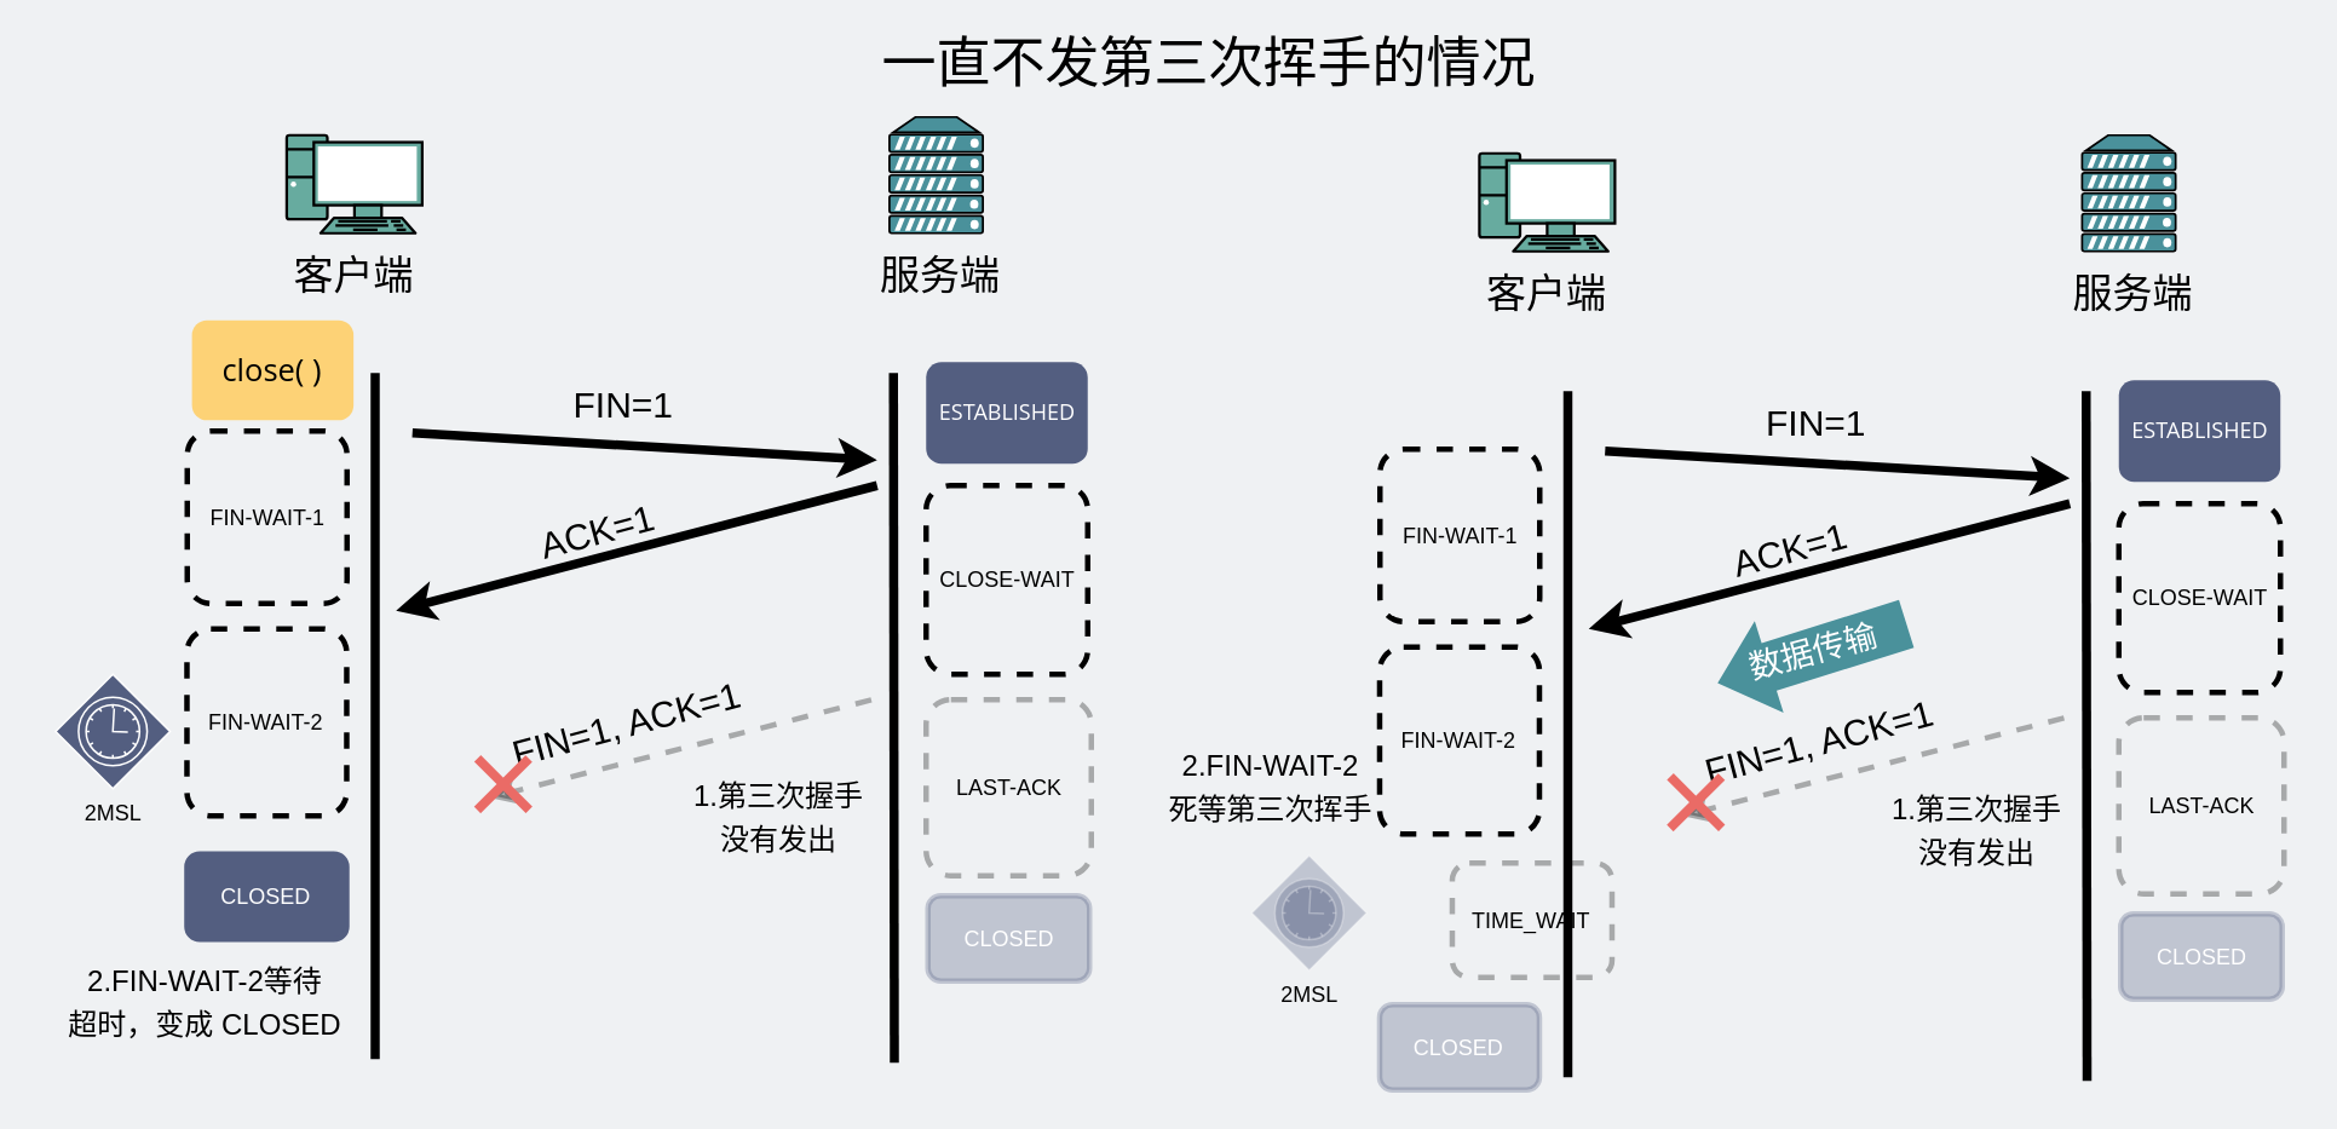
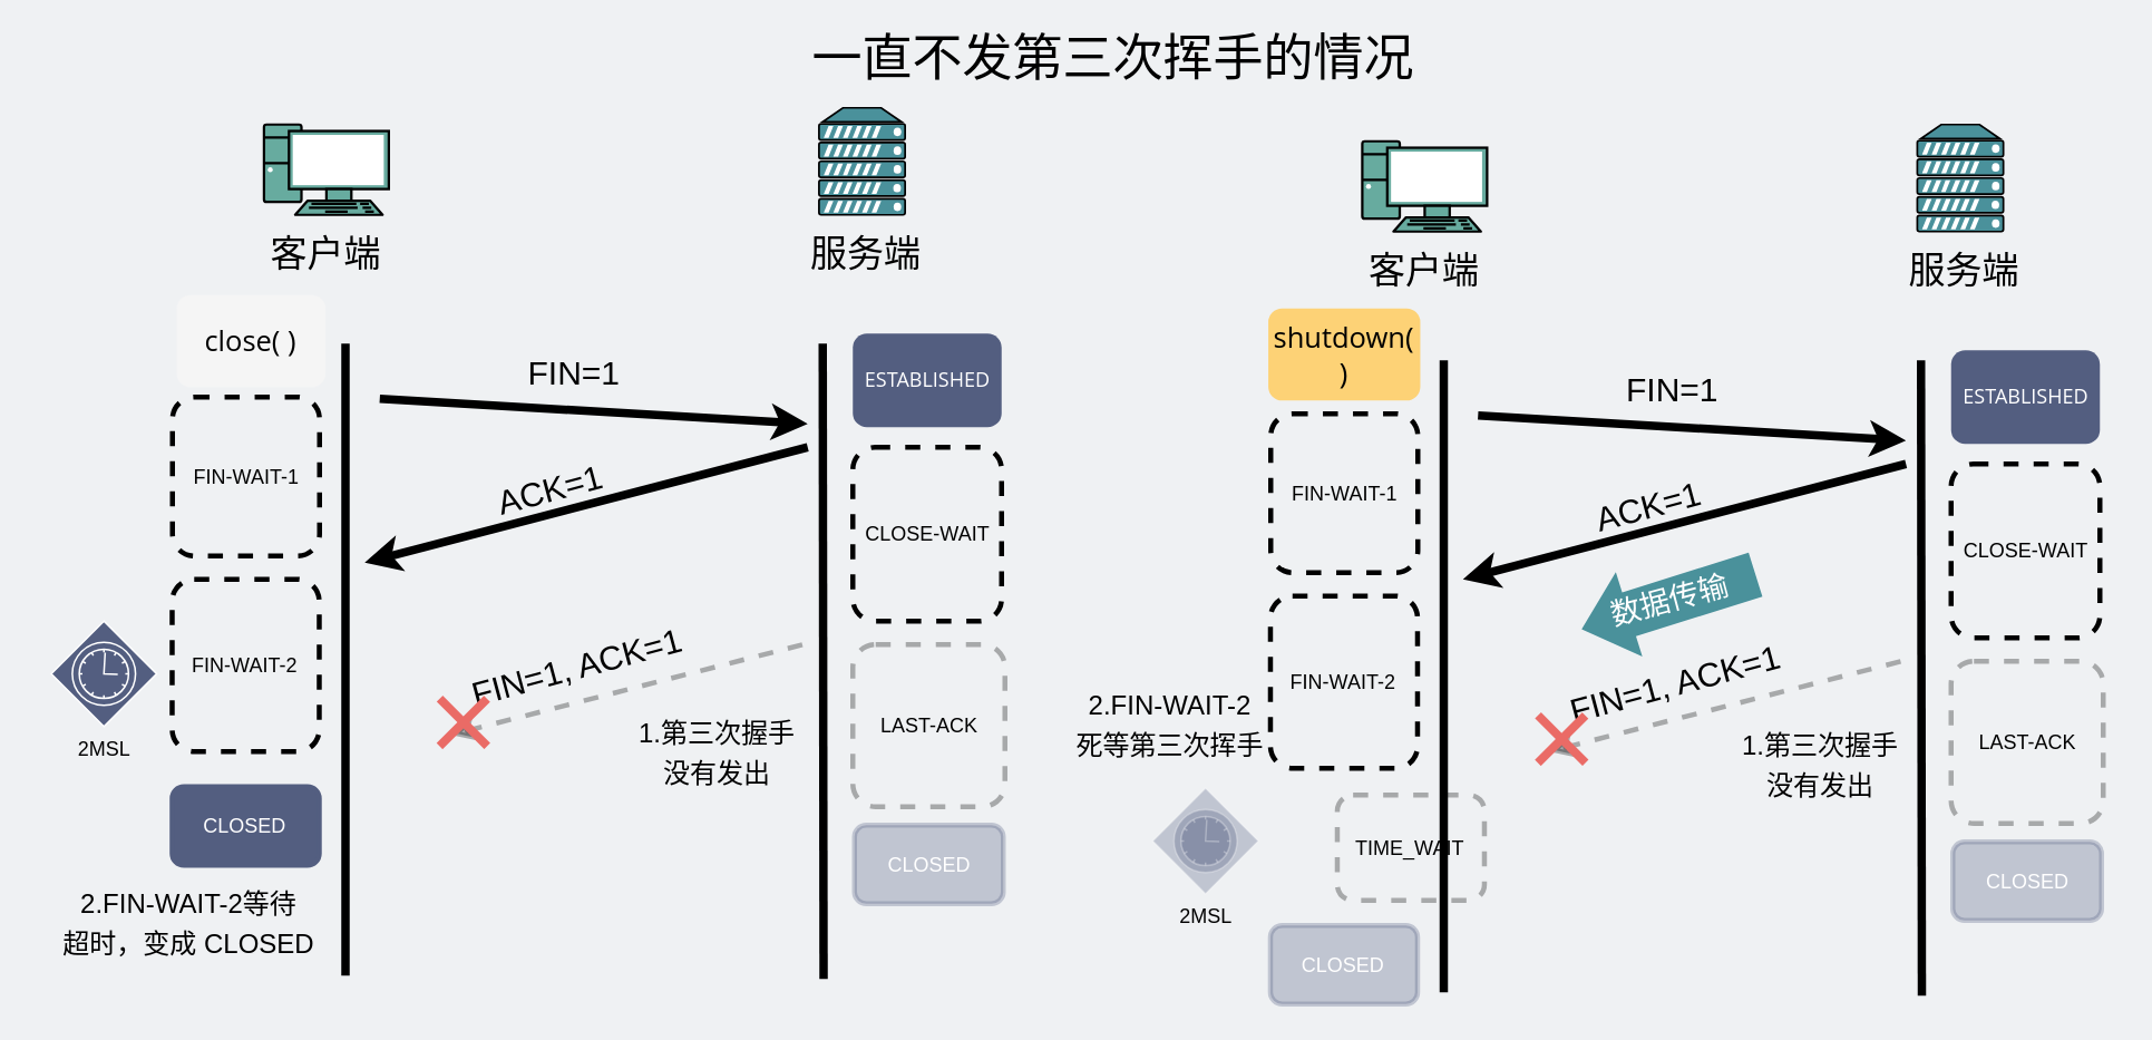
  <mxCell id="0" />
  <mxCell id="1" parent="0" />
  <mxCell id="2" value="" style="fontColor=#0066CC;verticalAlign=top;verticalLabelPosition=bottom;labelPosition=center;align=center;html=1;outlineConnect=0;gradientColor=none;gradientDirection=north;strokeWidth=2;shape=mxgraph.networks.pc;fillColor=#67AB9F;fontSize=30;" parent="1" vertex="1"><mxGeometry x="157.27" y="74" width="74.65" height="54" as="geometry" /></mxCell>
  <mxCell id="3" value="客户端" style="text;html=1;strokeColor=none;fillColor=none;align=center;verticalAlign=middle;whiteSpace=wrap;rounded=0;fontSize=22;" parent="1" vertex="1"><mxGeometry x="105.09" y="142" width="179" height="20" as="geometry" /></mxCell>
  <mxCell id="4" value="" style="fontColor=#0066CC;verticalAlign=top;verticalLabelPosition=bottom;labelPosition=center;align=center;html=1;outlineConnect=0;gradientColor=none;gradientDirection=north;strokeWidth=2;shape=mxgraph.networks.server;fillColor=#4A919B;" parent="1" vertex="1"><mxGeometry x="489.27" y="64" width="51.5" height="64" as="geometry" /></mxCell>
  <mxCell id="5" value="服务端" style="text;html=1;strokeColor=none;fillColor=none;align=center;verticalAlign=middle;whiteSpace=wrap;rounded=0;fontSize=22;" parent="1" vertex="1"><mxGeometry x="428.27" y="142" width="179" height="20" as="geometry" /></mxCell>
  <mxCell id="6" value="&lt;span style=&quot;font-size: 30px&quot;&gt;一直不发第三次挥手的情况&lt;/span&gt;" style="text;html=1;strokeColor=none;fillColor=none;align=center;verticalAlign=middle;whiteSpace=wrap;rounded=0;" parent="1" vertex="1"><mxGeometry x="467.5" y="20" width="395" height="28" as="geometry" /></mxCell>
  <mxCell id="7" value="" style="endArrow=none;html=1;strokeWidth=5;" parent="1" edge="1"><mxGeometry width="50" height="50" relative="1" as="geometry"><mxPoint x="206" y="583" as="sourcePoint" /><mxPoint x="206" y="205" as="targetPoint" /></mxGeometry></mxCell>
  <mxCell id="8" value="" style="endArrow=classic;html=1;strokeWidth=5;fontSize=20;" parent="1" edge="1"><mxGeometry width="50" height="50" relative="1" as="geometry"><mxPoint x="226.5" y="238" as="sourcePoint" /><mxPoint x="482.5" y="253" as="targetPoint" /></mxGeometry></mxCell>
  <mxCell id="9" value="FIN=1" style="text;html=1;strokeColor=none;fillColor=none;align=center;verticalAlign=middle;whiteSpace=wrap;rounded=0;fontSize=20;" parent="1" vertex="1"><mxGeometry x="296.5" y="211" width="92" height="21" as="geometry" /></mxCell>
  <mxCell id="10" value="" style="endArrow=none;html=1;strokeWidth=5;startArrow=classic;startFill=1;endFill=0;" parent="1" edge="1"><mxGeometry width="50" height="50" relative="1" as="geometry"><mxPoint x="217.5" y="336" as="sourcePoint" /><mxPoint x="482.5" y="267" as="targetPoint" /></mxGeometry></mxCell>
  <mxCell id="11" value="FIN-WAIT-1" style="rounded=1;whiteSpace=wrap;html=1;strokeColor=#000000;fillColor=none;dashed=1;strokeWidth=3;" parent="1" vertex="1"><mxGeometry x="102.5" y="237" width="88" height="95" as="geometry" /></mxCell>
  <mxCell id="12" value="&lt;span style=&quot;font-family: &amp;quot;open sans&amp;quot; , &amp;quot;clear sans&amp;quot; , &amp;quot;helvetica neue&amp;quot; , &amp;quot;helvetica&amp;quot; , &amp;quot;arial&amp;quot; , sans-serif&quot;&gt;&lt;font style=&quot;font-size: 12px&quot;&gt;ESTABLISHED&lt;/font&gt;&lt;/span&gt;" style="rounded=1;whiteSpace=wrap;html=1;dashed=1;strokeWidth=3;strokeColor=none;fillColor=#535E80;fontColor=#FFFFFF;" parent="1" vertex="1"><mxGeometry x="509.5" y="199" width="89" height="56" as="geometry" /></mxCell>
  <mxCell id="13" value="&lt;span&gt;CLOSE-WAIT&lt;/span&gt;" style="rounded=1;whiteSpace=wrap;html=1;strokeColor=#000000;dashed=1;strokeWidth=3;fillColor=none;" parent="1" vertex="1"><mxGeometry x="509.5" y="267" width="89" height="104" as="geometry" /></mxCell>
  <mxCell id="14" value="LAST-ACK" style="rounded=1;whiteSpace=wrap;html=1;strokeColor=#000000;fillColor=none;dashed=1;strokeWidth=3;opacity=30;" parent="1" vertex="1"><mxGeometry x="509.5" y="385" width="91" height="97" as="geometry" /></mxCell>
  <mxCell id="15" value="FIN-WAIT-2" style="rounded=1;whiteSpace=wrap;html=1;strokeColor=#000000;dashed=1;strokeWidth=3;fillColor=none;" parent="1" vertex="1"><mxGeometry x="102.32" y="346" width="88" height="103" as="geometry" /></mxCell>
  <mxCell id="16" value="ACK=1" style="text;html=1;strokeColor=none;fillColor=none;align=center;verticalAlign=middle;whiteSpace=wrap;rounded=0;fontSize=20;rotation=-15;" parent="1" vertex="1"><mxGeometry x="194.09" y="275.92" width="269" height="32" as="geometry" /></mxCell>
  <mxCell id="17" value="" style="endArrow=none;html=1;strokeWidth=5;" parent="1" edge="1"><mxGeometry width="50" height="50" relative="1" as="geometry"><mxPoint x="492" y="585" as="sourcePoint" /><mxPoint x="491.5" y="205" as="targetPoint" /></mxGeometry></mxCell>
  <mxCell id="18" value="" style="endArrow=none;html=1;strokeWidth=3;startArrow=classic;startFill=1;endFill=0;dashed=1;opacity=30;" parent="1" edge="1"><mxGeometry width="50" height="50" relative="1" as="geometry"><mxPoint x="269" y="439" as="sourcePoint" /><mxPoint x="483.5" y="384" as="targetPoint" /></mxGeometry></mxCell>
  <mxCell id="19" value="FIN=1, ACK=1" style="text;html=1;strokeColor=none;fillColor=none;align=center;verticalAlign=middle;whiteSpace=wrap;rounded=0;fontSize=20;rotation=-15;" parent="1" vertex="1"><mxGeometry x="210" y="382" width="269" height="32" as="geometry" /></mxCell>
  <mxCell id="20" value="&lt;font color=&quot;#ffffff&quot;&gt;CLOSED&lt;/font&gt;" style="rounded=1;whiteSpace=wrap;html=1;strokeWidth=3;strokeColor=#535E80;fillColor=#535E80;" parent="1" vertex="1"><mxGeometry x="102.32" y="470" width="88" height="47" as="geometry" /></mxCell>
  <mxCell id="21" value="&lt;font color=&quot;#ffffff&quot;&gt;CLOSED&lt;/font&gt;" style="rounded=1;whiteSpace=wrap;html=1;strokeWidth=3;strokeColor=#535E80;fillColor=#535E80;opacity=30;" parent="1" vertex="1"><mxGeometry x="510.5" y="493" width="89" height="47" as="geometry" /></mxCell>
  <mxCell id="22" value="" style="points=[[0.25,0.25,0],[0.5,0,0],[0.75,0.25,0],[1,0.5,0],[0.75,0.75,0],[0.5,1,0],[0.25,0.75,0],[0,0.5,0]];shape=mxgraph.bpmn.gateway2;html=1;verticalLabelPosition=bottom;labelBackgroundColor=#ffffff;verticalAlign=top;align=center;perimeter=rhombusPerimeter;outlineConnect=0;outline=standard;symbol=timer;fillColor=#535E80;strokeColor=#FFFFFF;" parent="1" vertex="1"><mxGeometry x="30" y="371" width="63" height="63" as="geometry" /></mxCell>
  <mxCell id="23" value="2MSL" style="text;html=1;strokeColor=none;fillColor=none;align=center;verticalAlign=middle;whiteSpace=wrap;rounded=0;" parent="1" vertex="1"><mxGeometry x="41.5" y="438" width="40" height="20" as="geometry" /></mxCell>
- <mxCell id="24" value="&lt;span style=&quot;font-family: &amp;#34;open sans&amp;#34; , &amp;#34;clear sans&amp;#34; , &amp;#34;helvetica neue&amp;#34; , &amp;#34;helvetica&amp;#34; , &amp;#34;arial&amp;#34; , sans-serif&quot;&gt;&lt;font&gt;&lt;font style=&quot;font-size: 17px&quot;&gt;close( )&lt;/font&gt;&lt;br&gt;&lt;/font&gt;&lt;/span&gt;" style="rounded=1;whiteSpace=wrap;html=1;dashed=1;strokeWidth=3;strokeColor=none;fillColor=#FDD276;" parent="1" vertex="1"><mxGeometry x="105.09" y="176" width="89" height="55" as="geometry" /></mxCell>
+ <mxCell id="24" value="&lt;span style=&quot;font-family: &amp;#34;open sans&amp;#34; , &amp;#34;clear sans&amp;#34; , &amp;#34;helvetica neue&amp;#34; , &amp;#34;helvetica&amp;#34; , &amp;#34;arial&amp;#34; , sans-serif&quot;&gt;&lt;font&gt;&lt;font style=&quot;font-size: 17px&quot;&gt;close( )&lt;/font&gt;&lt;br&gt;&lt;/font&gt;&lt;/span&gt;" style="rounded=1;whiteSpace=wrap;html=1;dashed=1;strokeWidth=3;strokeColor=none;fillColor=#f5f5f5;" parent="1" vertex="1"><mxGeometry x="105.09" y="176" width="89" height="55" as="geometry" /></mxCell>
  <mxCell id="25" value="&lt;font style=&quot;font-size: 72px&quot; color=&quot;#ea6b66&quot;&gt;×&lt;/font&gt;" style="text;html=1;strokeColor=none;fillColor=none;align=center;verticalAlign=middle;whiteSpace=wrap;rounded=0;opacity=30;" parent="1" vertex="1"><mxGeometry x="256.5" y="421" width="40" height="20" as="geometry" /></mxCell>
  <mxCell id="26" value="&lt;font style=&quot;font-size: 16px&quot;&gt;1.第三次握手&lt;br&gt;没有发出&lt;/font&gt;" style="text;html=1;strokeColor=none;fillColor=none;align=center;verticalAlign=middle;whiteSpace=wrap;rounded=0;fontSize=20;rotation=0;" vertex="1" parent="1"><mxGeometry x="354" y="432" width="149" height="32" as="geometry" /></mxCell>
  <mxCell id="27" value="&lt;font style=&quot;font-size: 16px&quot;&gt;2.FIN-WAIT-2等待&lt;br&gt;超时，变成 CLOSED&lt;/font&gt;" style="text;html=1;strokeColor=none;fillColor=none;align=center;verticalAlign=middle;whiteSpace=wrap;rounded=0;fontSize=20;rotation=0;" vertex="1" parent="1"><mxGeometry x="20" y="519" width="185" height="62" as="geometry" /></mxCell>
  <mxCell id="28" value="" style="shape=flexArrow;endArrow=classic;html=1;fontColor=#FFFFFF;gradientColor=none;endWidth=24.382;endSize=9.583;width=27.5;strokeColor=none;fillColor=#4A919B;" edge="1" parent="1"><mxGeometry width="50" height="50" relative="1" as="geometry"><mxPoint x="1049.96" y="343" as="sourcePoint" /><mxPoint x="945" y="376" as="targetPoint" /></mxGeometry></mxCell>
  <mxCell id="29" value="" style="fontColor=#0066CC;verticalAlign=top;verticalLabelPosition=bottom;labelPosition=center;align=center;html=1;outlineConnect=0;gradientColor=none;gradientDirection=north;strokeWidth=2;shape=mxgraph.networks.pc;fillColor=#67AB9F;fontSize=30;" vertex="1" parent="1"><mxGeometry x="814.27" y="84" width="74.65" height="54" as="geometry" /></mxCell>
  <mxCell id="30" value="客户端" style="text;html=1;strokeColor=none;fillColor=none;align=center;verticalAlign=middle;whiteSpace=wrap;rounded=0;fontSize=22;" vertex="1" parent="1"><mxGeometry x="762.09" y="152" width="179" height="20" as="geometry" /></mxCell>
  <mxCell id="31" value="" style="fontColor=#0066CC;verticalAlign=top;verticalLabelPosition=bottom;labelPosition=center;align=center;html=1;outlineConnect=0;gradientColor=none;gradientDirection=north;strokeWidth=2;shape=mxgraph.networks.server;fillColor=#4A919B;" vertex="1" parent="1"><mxGeometry x="1146.27" y="74" width="51.5" height="64" as="geometry" /></mxCell>
  <mxCell id="32" value="服务端" style="text;html=1;strokeColor=none;fillColor=none;align=center;verticalAlign=middle;whiteSpace=wrap;rounded=0;fontSize=22;" vertex="1" parent="1"><mxGeometry x="1085.27" y="152" width="179" height="20" as="geometry" /></mxCell>
  <mxCell id="33" value="" style="endArrow=none;html=1;strokeWidth=5;" edge="1" parent="1"><mxGeometry width="50" height="50" relative="1" as="geometry"><mxPoint x="863" y="593" as="sourcePoint" /><mxPoint x="863" y="215" as="targetPoint" /></mxGeometry></mxCell>
  <mxCell id="34" value="" style="endArrow=classic;html=1;strokeWidth=5;fontSize=20;" edge="1" parent="1"><mxGeometry width="50" height="50" relative="1" as="geometry"><mxPoint x="883.5" y="248" as="sourcePoint" /><mxPoint x="1139.5" y="263" as="targetPoint" /></mxGeometry></mxCell>
  <mxCell id="35" value="FIN=1" style="text;html=1;strokeColor=none;fillColor=none;align=center;verticalAlign=middle;whiteSpace=wrap;rounded=0;fontSize=20;" vertex="1" parent="1"><mxGeometry x="953.5" y="221" width="92" height="21" as="geometry" /></mxCell>
  <mxCell id="36" value="" style="endArrow=none;html=1;strokeWidth=5;startArrow=classic;startFill=1;endFill=0;" edge="1" parent="1"><mxGeometry width="50" height="50" relative="1" as="geometry"><mxPoint x="874.5" y="346" as="sourcePoint" /><mxPoint x="1139.5" y="277" as="targetPoint" /></mxGeometry></mxCell>
  <mxCell id="37" value="FIN-WAIT-1" style="rounded=1;whiteSpace=wrap;html=1;strokeColor=#000000;fillColor=none;dashed=1;strokeWidth=3;" vertex="1" parent="1"><mxGeometry x="759.5" y="247" width="88" height="95" as="geometry" /></mxCell>
  <mxCell id="38" value="&lt;span style=&quot;font-family: &amp;quot;open sans&amp;quot; , &amp;quot;clear sans&amp;quot; , &amp;quot;helvetica neue&amp;quot; , &amp;quot;helvetica&amp;quot; , &amp;quot;arial&amp;quot; , sans-serif&quot;&gt;&lt;font style=&quot;font-size: 12px&quot;&gt;ESTABLISHED&lt;/font&gt;&lt;/span&gt;" style="rounded=1;whiteSpace=wrap;html=1;dashed=1;strokeWidth=3;strokeColor=none;fillColor=#535E80;fontColor=#FFFFFF;" vertex="1" parent="1"><mxGeometry x="1166.5" y="209" width="89" height="56" as="geometry" /></mxCell>
  <mxCell id="39" value="&lt;span&gt;CLOSE-WAIT&lt;/span&gt;" style="rounded=1;whiteSpace=wrap;html=1;strokeColor=#000000;dashed=1;strokeWidth=3;fillColor=none;" vertex="1" parent="1"><mxGeometry x="1166.5" y="277" width="89" height="104" as="geometry" /></mxCell>
  <mxCell id="40" value="LAST-ACK" style="rounded=1;whiteSpace=wrap;html=1;strokeColor=#000000;fillColor=none;dashed=1;strokeWidth=3;opacity=30;" vertex="1" parent="1"><mxGeometry x="1166.5" y="395" width="91" height="97" as="geometry" /></mxCell>
  <mxCell id="41" value="FIN-WAIT-2" style="rounded=1;whiteSpace=wrap;html=1;strokeColor=#000000;dashed=1;strokeWidth=3;fillColor=none;" vertex="1" parent="1"><mxGeometry x="759.32" y="356" width="88" height="103" as="geometry" /></mxCell>
  <mxCell id="42" value="ACK=1" style="text;html=1;strokeColor=none;fillColor=none;align=center;verticalAlign=middle;whiteSpace=wrap;rounded=0;fontSize=20;rotation=-15;" vertex="1" parent="1"><mxGeometry x="851.09" y="285.92" width="269" height="32" as="geometry" /></mxCell>
  <mxCell id="43" value="" style="endArrow=none;html=1;strokeWidth=5;" edge="1" parent="1"><mxGeometry width="50" height="50" relative="1" as="geometry"><mxPoint x="1149" y="595" as="sourcePoint" /><mxPoint x="1148.5" y="215" as="targetPoint" /></mxGeometry></mxCell>
  <mxCell id="44" value="" style="endArrow=none;html=1;strokeWidth=3;startArrow=classic;startFill=1;endFill=0;dashed=1;opacity=30;" edge="1" parent="1"><mxGeometry width="50" height="50" relative="1" as="geometry"><mxPoint x="926" y="449" as="sourcePoint" /><mxPoint x="1140.5" y="394" as="targetPoint" /></mxGeometry></mxCell>
  <mxCell id="45" value="FIN=1, ACK=1" style="text;html=1;strokeColor=none;fillColor=none;align=center;verticalAlign=middle;whiteSpace=wrap;rounded=0;fontSize=20;rotation=-15;" vertex="1" parent="1"><mxGeometry x="867" y="392" width="269" height="32" as="geometry" /></mxCell>
  <mxCell id="46" value="TIME_WAIT" style="rounded=1;whiteSpace=wrap;html=1;strokeColor=#000000;fillColor=none;dashed=1;strokeWidth=3;opacity=30;" vertex="1" parent="1"><mxGeometry x="799.32" y="475" width="88" height="63" as="geometry" /></mxCell>
  <mxCell id="47" value="&lt;font color=&quot;#ffffff&quot;&gt;CLOSED&lt;/font&gt;" style="rounded=1;whiteSpace=wrap;html=1;strokeWidth=3;strokeColor=#535E80;fillColor=#535E80;opacity=30;" vertex="1" parent="1"><mxGeometry x="759.32" y="553" width="88" height="47" as="geometry" /></mxCell>
  <mxCell id="48" value="&lt;font color=&quot;#ffffff&quot;&gt;CLOSED&lt;/font&gt;" style="rounded=1;whiteSpace=wrap;html=1;strokeWidth=3;strokeColor=#535E80;fillColor=#535E80;opacity=30;" vertex="1" parent="1"><mxGeometry x="1167.5" y="503" width="89" height="47" as="geometry" /></mxCell>
  <mxCell id="49" value="" style="points=[[0.25,0.25,0],[0.5,0,0],[0.75,0.25,0],[1,0.5,0],[0.75,0.75,0],[0.5,1,0],[0.25,0.75,0],[0,0.5,0]];shape=mxgraph.bpmn.gateway2;html=1;verticalLabelPosition=bottom;labelBackgroundColor=#ffffff;verticalAlign=top;align=center;perimeter=rhombusPerimeter;outlineConnect=0;outline=standard;symbol=timer;fillColor=#535E80;strokeColor=#FFFFFF;opacity=30;" vertex="1" parent="1"><mxGeometry x="689" y="471" width="63" height="63" as="geometry" /></mxCell>
  <mxCell id="50" value="2MSL" style="text;html=1;strokeColor=none;fillColor=none;align=center;verticalAlign=middle;whiteSpace=wrap;rounded=0;opacity=30;" vertex="1" parent="1"><mxGeometry x="700.5" y="538" width="40" height="20" as="geometry" /></mxCell>
+ <mxCell id="51" value="&lt;span style=&quot;font-family: &amp;#34;open sans&amp;#34; , &amp;#34;clear sans&amp;#34; , &amp;#34;helvetica neue&amp;#34; , &amp;#34;helvetica&amp;#34; , &amp;#34;arial&amp;#34; , sans-serif&quot;&gt;&lt;font&gt;&lt;font style=&quot;font-size: 17px&quot;&gt;shutdown( )&lt;/font&gt;&lt;br&gt;&lt;/font&gt;&lt;/span&gt;" style="rounded=1;whiteSpace=wrap;html=1;dashed=1;strokeWidth=3;strokeColor=none;fillColor=#FDD276;" vertex="1" parent="1"><mxGeometry x="758.05" y="184" width="90.91" height="55" as="geometry" /></mxCell>
  <mxCell id="52" value="&lt;font style=&quot;font-size: 18px&quot;&gt;数据传输&lt;/font&gt;" style="text;html=1;strokeColor=none;fillColor=none;align=center;verticalAlign=middle;whiteSpace=wrap;rounded=0;fontColor=#FFFFFF;rotation=-15;" vertex="1" parent="1"><mxGeometry x="959" y="349" width="79" height="20" as="geometry" /></mxCell>
  <mxCell id="53" value="&lt;font style=&quot;font-size: 72px&quot; color=&quot;#ea6b66&quot;&gt;×&lt;/font&gt;" style="text;html=1;strokeColor=none;fillColor=none;align=center;verticalAlign=middle;whiteSpace=wrap;rounded=0;" vertex="1" parent="1"><mxGeometry x="913.5" y="431" width="40" height="20" as="geometry" /></mxCell>
  <mxCell id="54" value="&lt;font style=&quot;font-size: 16px&quot;&gt;1.第三次握手&lt;br&gt;没有发出&lt;/font&gt;" style="text;html=1;strokeColor=none;fillColor=none;align=center;verticalAlign=middle;whiteSpace=wrap;rounded=0;fontSize=20;rotation=0;" vertex="1" parent="1"><mxGeometry x="1014" y="439" width="149" height="32" as="geometry" /></mxCell>
  <mxCell id="55" value="&lt;font style=&quot;font-size: 16px&quot;&gt;2.FIN-WAIT-2 &lt;br&gt;死等第三次挥手&lt;/font&gt;" style="text;html=1;strokeColor=none;fillColor=none;align=center;verticalAlign=middle;whiteSpace=wrap;rounded=0;fontSize=20;rotation=0;" vertex="1" parent="1"><mxGeometry x="607.27" y="400" width="185" height="62" as="geometry" /></mxCell>
